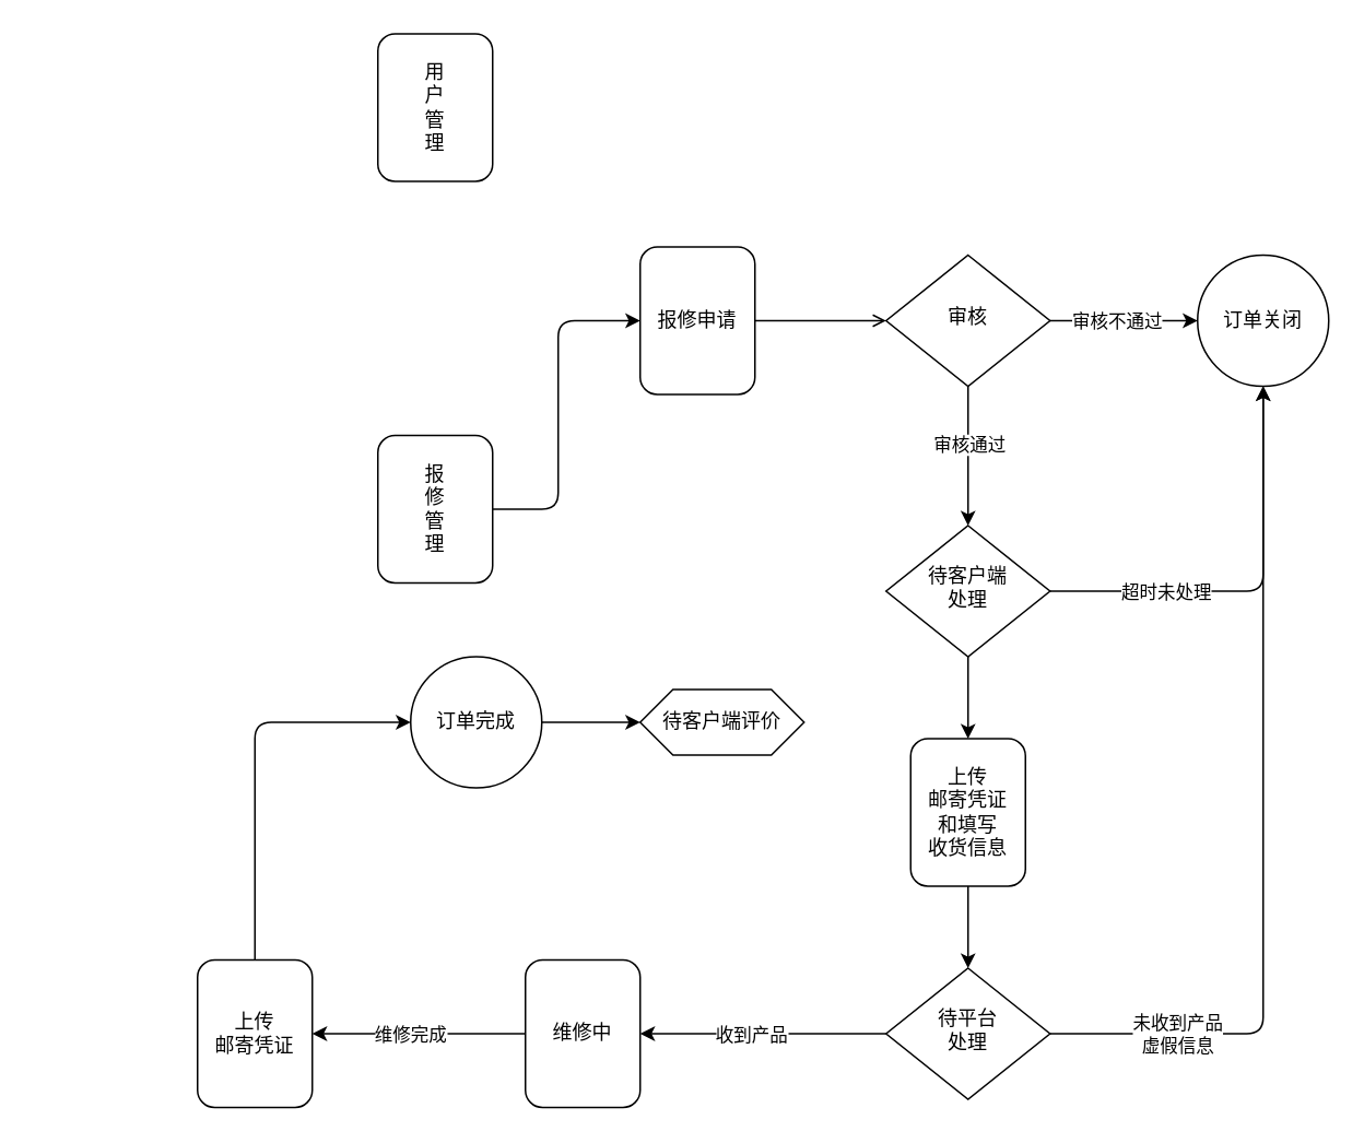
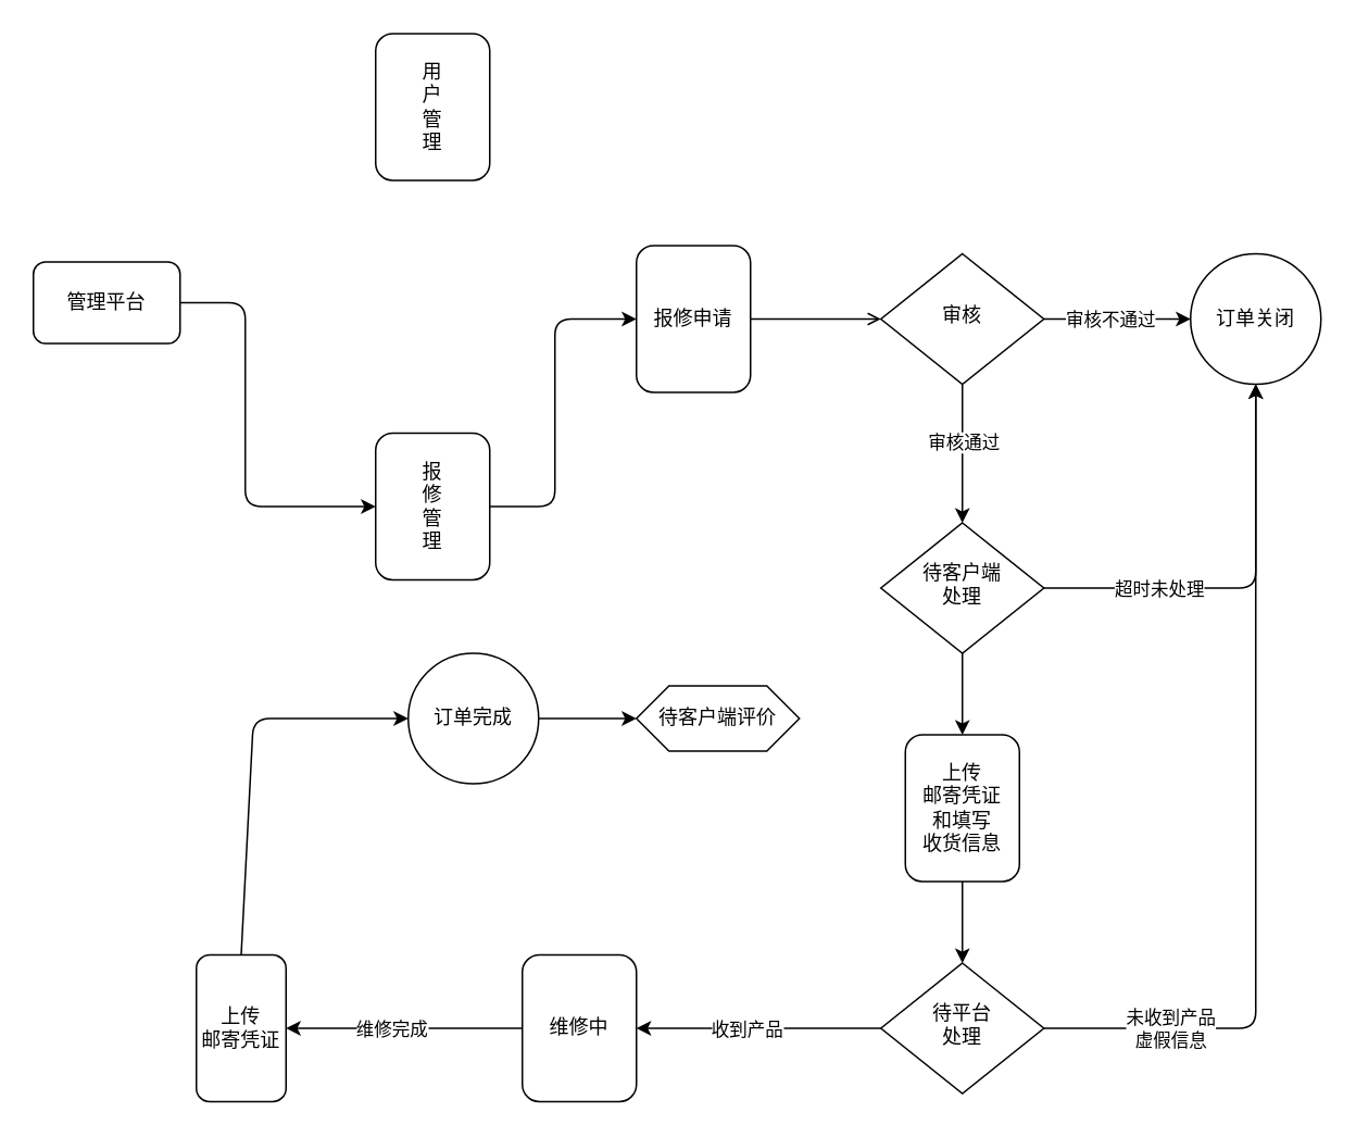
  <mxCell id="0" />
  <mxCell id="1" parent="0" />
+ <mxCell id="2" value="管理平台" style="rounded=1;whiteSpace=wrap;html=1;glass=0;" parent="1" vertex="1"><mxGeometry x="20" y="160" width="90" height="50" as="geometry" /></mxCell>
  <mxCell id="3" value="用&lt;br&gt;户&lt;br&gt;管&lt;br&gt;理" style="rounded=1;whiteSpace=wrap;html=1;glass=0;" parent="1" vertex="1"><mxGeometry x="230" y="20" width="70" height="90" as="geometry" /></mxCell>
+ <mxCell id="4" value="" style="endArrow=classic;html=1;exitX=1;exitY=0.5;exitDx=0;exitDy=0;entryX=0;entryY=0.5;entryDx=0;entryDy=0;" parent="1" source="2" target="7" edge="1"><mxGeometry width="50" height="50" relative="1" as="geometry"><mxPoint x="120" y="195" as="sourcePoint" /><mxPoint x="230" y="310" as="targetPoint" /><Array as="points"><mxPoint x="150" y="185" /><mxPoint x="150" y="310" /></Array></mxGeometry></mxCell>
  <mxCell id="5" value="审核" style="rhombus;whiteSpace=wrap;html=1;shadow=0;fontFamily=Helvetica;fontSize=12;align=center;strokeWidth=1;spacing=6;spacingTop=-4;" parent="1" vertex="1"><mxGeometry x="540" y="155" width="100" height="80" as="geometry" /></mxCell>
  <mxCell id="6" value="" style="endArrow=open;html=1;entryX=0;entryY=0.5;entryDx=0;entryDy=0;exitX=1;exitY=0.5;exitDx=0;exitDy=0;" parent="1" source="8" target="5" edge="1"><mxGeometry width="50" height="50" relative="1" as="geometry"><mxPoint x="350" y="340" as="sourcePoint" /><mxPoint x="350" y="304" as="targetPoint" /></mxGeometry></mxCell>
  <mxCell id="7" value="报&lt;br&gt;修&lt;br&gt;管&lt;br&gt;理" style="rounded=1;whiteSpace=wrap;html=1;glass=0;" parent="1" vertex="1"><mxGeometry x="230" y="265" width="70" height="90" as="geometry" /></mxCell>
  <mxCell id="8" value="报修申请" style="rounded=1;whiteSpace=wrap;html=1;glass=0;" parent="1" vertex="1"><mxGeometry x="390" y="150" width="70" height="90" as="geometry" /></mxCell>
  <mxCell id="9" value="" style="endArrow=classic;html=1;exitX=1;exitY=0.5;exitDx=0;exitDy=0;entryX=0;entryY=0.5;entryDx=0;entryDy=0;" parent="1" source="7" target="8" edge="1"><mxGeometry width="50" height="50" relative="1" as="geometry"><mxPoint x="380" y="330" as="sourcePoint" /><mxPoint x="430" y="280" as="targetPoint" /><Array as="points"><mxPoint x="340" y="310" /><mxPoint x="340" y="195" /></Array></mxGeometry></mxCell>
  <mxCell id="10" value="" style="endArrow=classic;html=1;exitX=1;exitY=0.5;exitDx=0;exitDy=0;entryX=0;entryY=0.5;entryDx=0;entryDy=0;" parent="1" source="5" target="12" edge="1"><mxGeometry width="50" height="50" relative="1" as="geometry"><mxPoint x="380" y="330" as="sourcePoint" /><mxPoint x="730" y="195" as="targetPoint" /></mxGeometry></mxCell>
  <mxCell id="11" value="审核不通过" style="edgeLabel;html=1;align=center;verticalAlign=middle;resizable=0;points=[];" parent="10" vertex="1" connectable="0"><mxGeometry x="0.371" y="1" relative="1" as="geometry"><mxPoint x="-22" y="1" as="offset" /></mxGeometry></mxCell>
  <mxCell id="12" value="订单关闭" style="ellipse;whiteSpace=wrap;html=1;aspect=fixed;rounded=0;glass=0;" parent="1" vertex="1"><mxGeometry x="730" y="155" width="80" height="80" as="geometry" /></mxCell>
  <mxCell id="13" value="待客户端评价" style="shape=hexagon;perimeter=hexagonPerimeter2;whiteSpace=wrap;html=1;fixedSize=1;rounded=0;glass=0;" parent="1" vertex="1"><mxGeometry x="390" y="420" width="100" height="40" as="geometry" /></mxCell>
  <mxCell id="14" value="" style="endArrow=classic;html=1;exitX=0.5;exitY=1;exitDx=0;exitDy=0;entryX=0.5;entryY=0;entryDx=0;entryDy=0;" parent="1" source="5" target="16" edge="1"><mxGeometry width="50" height="50" relative="1" as="geometry"><mxPoint x="380" y="270" as="sourcePoint" /><mxPoint x="588.98" y="318.02" as="targetPoint" /></mxGeometry></mxCell>
  <mxCell id="15" value="审核通过" style="edgeLabel;html=1;align=center;verticalAlign=middle;resizable=0;points=[];" parent="14" vertex="1" connectable="0"><mxGeometry x="-0.374" y="1" relative="1" as="geometry"><mxPoint x="-0.68" y="8.99" as="offset" /></mxGeometry></mxCell>
  <mxCell id="16" value="待客户端&lt;br&gt;处理" style="rhombus;whiteSpace=wrap;html=1;shadow=0;fontFamily=Helvetica;fontSize=12;align=center;strokeWidth=1;spacing=6;spacingTop=-4;" parent="1" vertex="1"><mxGeometry x="540" y="320" width="100" height="80" as="geometry" /></mxCell>
  <mxCell id="17" value="" style="endArrow=classic;html=1;exitX=1;exitY=0.5;exitDx=0;exitDy=0;entryX=0.5;entryY=1;entryDx=0;entryDy=0;" parent="1" source="16" target="12" edge="1"><mxGeometry width="50" height="50" relative="1" as="geometry"><mxPoint x="380" y="260" as="sourcePoint" /><mxPoint x="430" y="210" as="targetPoint" /><Array as="points"><mxPoint x="770" y="360" /></Array></mxGeometry></mxCell>
  <mxCell id="18" value="超时未处理" style="edgeLabel;html=1;align=center;verticalAlign=middle;resizable=0;points=[];" parent="17" vertex="1" connectable="0"><mxGeometry x="-0.592" y="1" relative="1" as="geometry"><mxPoint x="18" y="1" as="offset" /></mxGeometry></mxCell>
  <mxCell id="19" value="" style="endArrow=classic;html=1;entryX=1;entryY=0.5;entryDx=0;entryDy=0;exitX=0;exitY=0.5;exitDx=0;exitDy=0;" parent="1" source="25" edge="1" target="30"><mxGeometry width="50" height="50" relative="1" as="geometry"><mxPoint x="300" y="610" as="sourcePoint" /><mxPoint x="285" y="630" as="targetPoint" /></mxGeometry></mxCell>
  <mxCell id="20" value="维修完成" style="edgeLabel;html=1;align=center;verticalAlign=middle;resizable=0;points=[];" vertex="1" connectable="0" parent="19"><mxGeometry x="0.371" relative="1" as="geometry"><mxPoint x="18" as="offset" /></mxGeometry></mxCell>
  <mxCell id="21" value="" style="endArrow=classic;html=1;exitX=0.5;exitY=1;exitDx=0;exitDy=0;entryX=0.5;entryY=0;entryDx=0;entryDy=0;" parent="1" source="28" target="22" edge="1"><mxGeometry width="50" height="50" relative="1" as="geometry"><mxPoint x="380" y="460" as="sourcePoint" /><mxPoint x="670" y="470" as="targetPoint" /></mxGeometry></mxCell>
  <mxCell id="22" value="待平台&lt;br&gt;处理" style="rhombus;whiteSpace=wrap;html=1;shadow=0;fontFamily=Helvetica;fontSize=12;align=center;strokeWidth=1;spacing=6;spacingTop=-4;" parent="1" vertex="1"><mxGeometry x="540" y="590" width="100" height="80" as="geometry" /></mxCell>
  <mxCell id="23" value="" style="endArrow=classic;html=1;exitX=0;exitY=0.5;exitDx=0;exitDy=0;entryX=1;entryY=0.5;entryDx=0;entryDy=0;" edge="1" parent="1" source="22" target="25"><mxGeometry width="50" height="50" relative="1" as="geometry"><mxPoint x="360" y="590" as="sourcePoint" /><mxPoint x="410" y="540" as="targetPoint" /></mxGeometry></mxCell>
  <mxCell id="24" value="收到产品" style="edgeLabel;html=1;align=center;verticalAlign=middle;resizable=0;points=[];" vertex="1" connectable="0" parent="23"><mxGeometry x="0.307" relative="1" as="geometry"><mxPoint x="15" as="offset" /></mxGeometry></mxCell>
  <mxCell id="25" value="维修中" style="rounded=1;whiteSpace=wrap;html=1;glass=0;" vertex="1" parent="1"><mxGeometry x="320" y="585" width="70" height="90" as="geometry" /></mxCell>
  <mxCell id="26" value="" style="endArrow=classic;html=1;entryX=0.5;entryY=1;entryDx=0;entryDy=0;exitX=1;exitY=0.5;exitDx=0;exitDy=0;" edge="1" parent="1" source="22" target="12"><mxGeometry width="50" height="50" relative="1" as="geometry"><mxPoint x="670" y="640" as="sourcePoint" /><mxPoint x="430" y="490" as="targetPoint" /><Array as="points"><mxPoint x="770" y="630" /></Array></mxGeometry></mxCell>
  <mxCell id="27" value="未收到产品&lt;br&gt;虚假信息" style="edgeLabel;html=1;align=center;verticalAlign=middle;resizable=0;points=[];" vertex="1" connectable="0" parent="26"><mxGeometry x="-0.87" y="1" relative="1" as="geometry"><mxPoint x="43" y="1" as="offset" /></mxGeometry></mxCell>
  <mxCell id="28" value="上传&lt;br&gt;邮寄凭证&lt;br&gt;和填写&lt;br&gt;收货信息" style="rounded=1;whiteSpace=wrap;html=1;glass=0;" vertex="1" parent="1"><mxGeometry x="555" y="450" width="70" height="90" as="geometry" /></mxCell>
  <mxCell id="29" value="" style="endArrow=classic;html=1;exitX=0.5;exitY=1;exitDx=0;exitDy=0;entryX=0.5;entryY=0;entryDx=0;entryDy=0;" edge="1" parent="1" source="16" target="28"><mxGeometry width="50" height="50" relative="1" as="geometry"><mxPoint x="600" y="550" as="sourcePoint" /><mxPoint x="600" y="610" as="targetPoint" /></mxGeometry></mxCell>
- <mxCell id="30" value="上传&lt;br&gt;邮寄凭证" style="rounded=1;whiteSpace=wrap;html=1;glass=0;" vertex="1" parent="1"><mxGeometry x="120" y="585" width="70" height="90" as="geometry" /></mxCell>
+ <mxCell id="30" value="上传&lt;br&gt;邮寄凭证" style="rounded=1;whiteSpace=wrap;html=1;glass=0;" vertex="1" parent="1"><mxGeometry x="120" y="585" width="55" height="90" as="geometry" /></mxCell>
  <mxCell id="31" value="" style="endArrow=classic;html=1;entryX=0;entryY=0.5;entryDx=0;entryDy=0;exitX=0.5;exitY=0;exitDx=0;exitDy=0;" edge="1" parent="1" source="30" target="32"><mxGeometry width="50" height="50" relative="1" as="geometry"><mxPoint x="100" y="540" as="sourcePoint" /><mxPoint x="430" y="800" as="targetPoint" /><Array as="points"><mxPoint x="155" y="440" /></Array></mxGeometry></mxCell>
  <mxCell id="32" value="订单完成" style="ellipse;whiteSpace=wrap;html=1;aspect=fixed;rounded=0;glass=0;" vertex="1" parent="1"><mxGeometry x="250" y="400" width="80" height="80" as="geometry" /></mxCell>
  <mxCell id="33" value="" style="endArrow=classic;html=1;exitX=1;exitY=0.5;exitDx=0;exitDy=0;entryX=0;entryY=0.5;entryDx=0;entryDy=0;" edge="1" parent="1" source="32" target="13"><mxGeometry width="50" height="50" relative="1" as="geometry"><mxPoint x="400" y="780" as="sourcePoint" /><mxPoint x="450" y="730" as="targetPoint" /></mxGeometry></mxCell>
